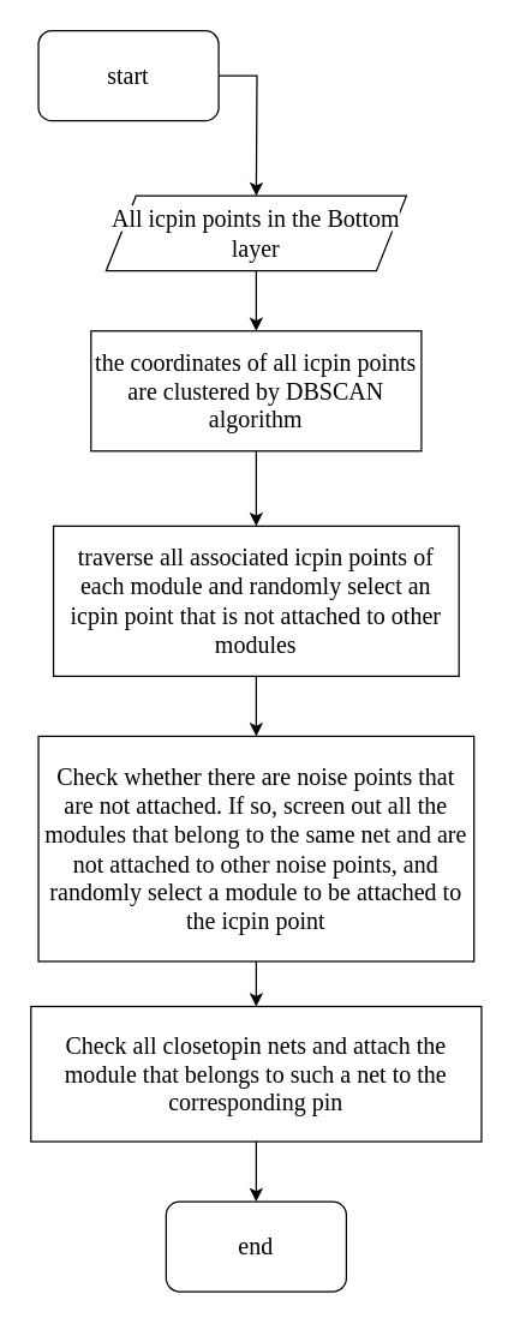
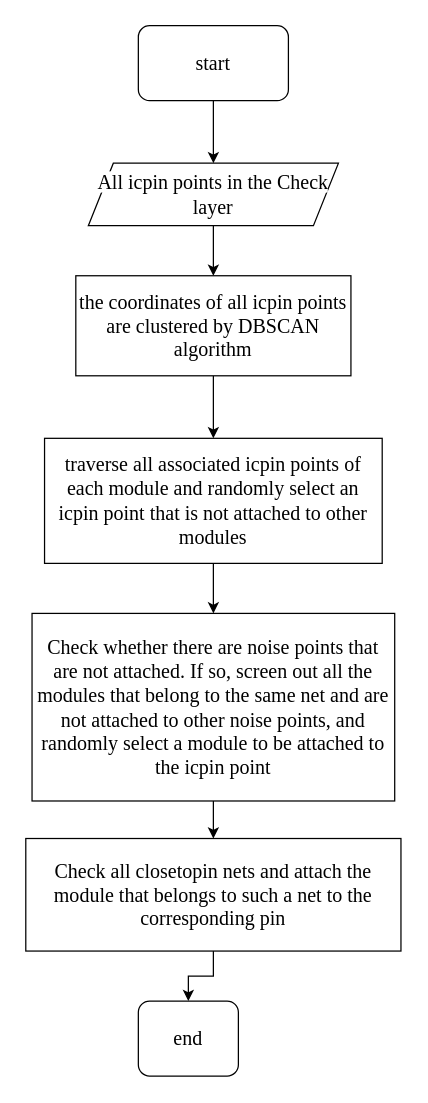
  <mxCell id="0" />
  <mxCell id="1" parent="0" />
  <mxCell id="2" value="" style="edgeStyle=orthogonalEdgeStyle;rounded=0;orthogonalLoop=1;jettySize=auto;html=1;" edge="1" parent="1" source="3"><mxGeometry relative="1" as="geometry"><mxPoint x="170" y="130" as="targetPoint" /></mxGeometry></mxCell>
- <mxCell id="3" value="&lt;div style=&quot;text-align: start;&quot;&gt;&lt;font face=&quot;Poppins-Medium&quot;&gt;&lt;span style=&quot;font-size: 16px; background-color: rgb(255, 255, 255);&quot;&gt;start&lt;/span&gt;&lt;/font&gt;&lt;/div&gt;" style="rounded=1;whiteSpace=wrap;html=1;" vertex="1" parent="1"><mxGeometry x="25" y="20" width="120" height="60" as="geometry" /></mxCell>
+ <mxCell id="3" value="&lt;div style=&quot;text-align: start;&quot;&gt;&lt;font face=&quot;Poppins-Medium&quot;&gt;&lt;span style=&quot;font-size: 16px; background-color: rgb(255, 255, 255);&quot;&gt;start&lt;/span&gt;&lt;/font&gt;&lt;/div&gt;" style="rounded=1;whiteSpace=wrap;html=1;" vertex="1" parent="1"><mxGeometry x="110" y="20" width="120" height="60" as="geometry" /></mxCell>
  <mxCell id="4" value="" style="edgeStyle=orthogonalEdgeStyle;rounded=0;orthogonalLoop=1;jettySize=auto;html=1;" edge="1" parent="1" source="5" target="7"><mxGeometry relative="1" as="geometry" /></mxCell>
- <mxCell id="5" value="&lt;span style=&quot;font-family: Poppins-Medium; font-size: 16px; text-align: start; background-color: rgb(255, 255, 255);&quot;&gt;All icpin points in the Bottom layer&lt;/span&gt;" style="shape=parallelogram;perimeter=parallelogramPerimeter;whiteSpace=wrap;html=1;fixedSize=1;" vertex="1" parent="1"><mxGeometry x="70" y="130" width="200" height="50" as="geometry" /></mxCell>
+ <mxCell id="5" value="&lt;span style=&quot;font-family: Poppins-Medium; font-size: 16px; text-align: start; background-color: rgb(255, 255, 255);&quot;&gt;All icpin points in the Check layer&lt;/span&gt;" style="shape=parallelogram;perimeter=parallelogramPerimeter;whiteSpace=wrap;html=1;fixedSize=1;" vertex="1" parent="1"><mxGeometry x="70" y="130" width="200" height="50" as="geometry" /></mxCell>
  <mxCell id="6" value="" style="edgeStyle=orthogonalEdgeStyle;rounded=0;orthogonalLoop=1;jettySize=auto;html=1;" edge="1" parent="1" source="7" target="9"><mxGeometry relative="1" as="geometry" /></mxCell>
  <mxCell id="7" value="&lt;span style=&quot;font-family: Poppins-Medium; font-size: 16px; text-align: start; background-color: rgb(255, 255, 255);&quot;&gt;the coordinates of all icpin points are clustered by DBSCAN algorithm&lt;/span&gt;" style="rounded=0;whiteSpace=wrap;html=1;" vertex="1" parent="1"><mxGeometry x="60" y="220" width="220" height="80" as="geometry" /></mxCell>
  <mxCell id="8" value="" style="edgeStyle=orthogonalEdgeStyle;rounded=0;orthogonalLoop=1;jettySize=auto;html=1;fontFamily=Helvetica;fontSize=12;fontColor=default;" edge="1" parent="1" source="9" target="11"><mxGeometry relative="1" as="geometry" /></mxCell>
  <mxCell id="9" value="&lt;span style=&quot;font-family: Poppins-Medium; font-size: 16px; text-align: start; background-color: rgb(255, 255, 255);&quot;&gt;traverse all associated icpin points of each module and randomly select an icpin point that is not attached to other modules&lt;/span&gt;" style="rounded=0;whiteSpace=wrap;html=1;" vertex="1" parent="1"><mxGeometry x="35" y="350" width="270" height="100" as="geometry" /></mxCell>
  <mxCell id="10" style="edgeStyle=orthogonalEdgeStyle;rounded=0;orthogonalLoop=1;jettySize=auto;html=1;exitX=0.5;exitY=1;exitDx=0;exitDy=0;fontFamily=Helvetica;fontSize=12;fontColor=default;" edge="1" parent="1" source="11" target="13"><mxGeometry relative="1" as="geometry"><mxPoint x="170" y="670" as="targetPoint" /></mxGeometry></mxCell>
  <mxCell id="11" value="&lt;span style=&quot;font-family: Poppins-Medium; font-size: 16px; text-align: start; background-color: rgb(255, 255, 255);&quot;&gt;Check whether there are noise points that are not attached. If so, screen out all the modules that belong to the same net and are not attached to other noise points, and randomly select a module to be attached to the icpin point&lt;/span&gt;" style="whiteSpace=wrap;html=1;rounded=0;" vertex="1" parent="1"><mxGeometry x="25" y="490" width="290" height="150" as="geometry" /></mxCell>
  <mxCell id="12" value="" style="edgeStyle=orthogonalEdgeStyle;rounded=0;orthogonalLoop=1;jettySize=auto;html=1;fontFamily=Helvetica;fontSize=12;fontColor=default;" edge="1" parent="1" source="13" target="14"><mxGeometry relative="1" as="geometry" /></mxCell>
  <mxCell id="13" value="&lt;span style=&quot;font-family: Poppins-Medium; font-size: 16px; text-align: start; background-color: rgb(255, 255, 255);&quot;&gt;Check all closetopin nets and attach the module that belongs to such a net to the corresponding pin&lt;/span&gt;" style="rounded=0;whiteSpace=wrap;html=1;strokeColor=default;align=center;verticalAlign=middle;fontFamily=Helvetica;fontSize=12;fontColor=default;fillColor=default;" vertex="1" parent="1"><mxGeometry x="20" y="670" width="300" height="90" as="geometry" /></mxCell>
- <mxCell id="14" value="&lt;div style=&quot;text-align: start;&quot;&gt;&lt;font face=&quot;Poppins-Medium&quot;&gt;&lt;span style=&quot;font-size: 16px; background-color: rgb(255, 255, 255);&quot;&gt;end&lt;/span&gt;&lt;/font&gt;&lt;/div&gt;" style="rounded=1;whiteSpace=wrap;html=1;strokeColor=default;align=center;verticalAlign=middle;fontFamily=Helvetica;fontSize=12;fontColor=default;fillColor=default;" vertex="1" parent="1"><mxGeometry x="110" y="800" width="120" height="60" as="geometry" /></mxCell>
+ <mxCell id="14" value="&lt;div style=&quot;text-align: start;&quot;&gt;&lt;font face=&quot;Poppins-Medium&quot;&gt;&lt;span style=&quot;font-size: 16px; background-color: rgb(255, 255, 255);&quot;&gt;end&lt;/span&gt;&lt;/font&gt;&lt;/div&gt;" style="rounded=1;whiteSpace=wrap;html=1;strokeColor=default;align=center;verticalAlign=middle;fontFamily=Helvetica;fontSize=12;fontColor=default;fillColor=default;" vertex="1" parent="1"><mxGeometry x="110" y="800" width="80" height="60" as="geometry" /></mxCell>
